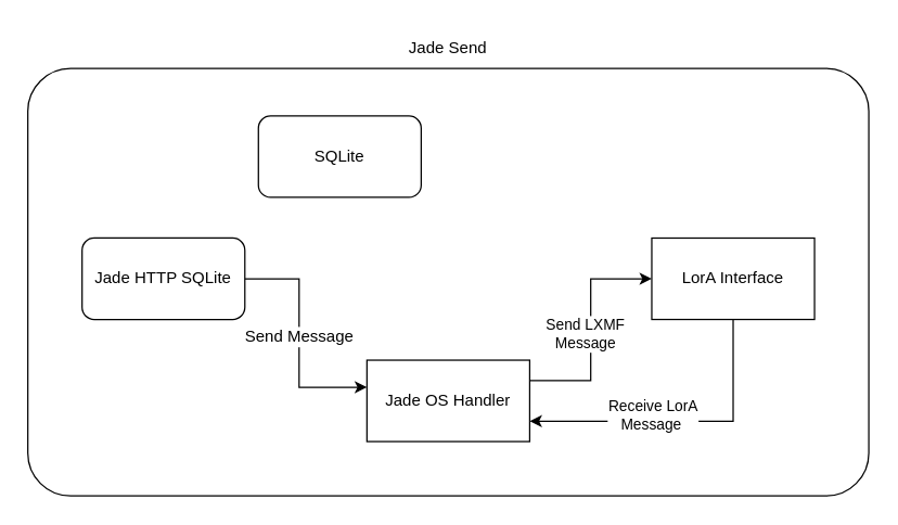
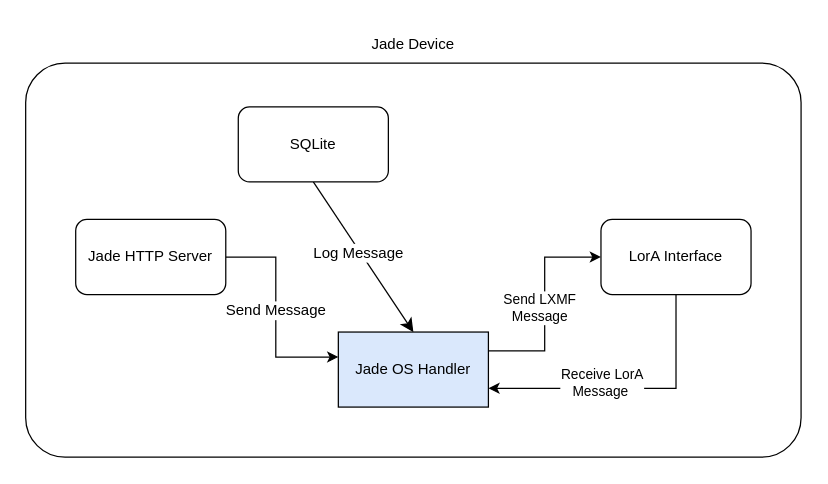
  <mxCell id="0" />
  <mxCell id="1" parent="0" />
  <mxCell id="2" value="" style="rounded=1;whiteSpace=wrap;html=1;arcSize=10;" vertex="1" parent="1"><mxGeometry x="20" y="50" width="620" height="315" as="geometry" /></mxCell>
+ <mxCell id="3" style="edgeStyle=none;curved=1;rounded=0;orthogonalLoop=1;jettySize=auto;html=1;entryX=0.5;entryY=0;entryDx=0;entryDy=0;fontSize=12;startSize=8;endSize=8;exitX=0.5;exitY=1;exitDx=0;exitDy=0;" edge="1" parent="1" source="14" target="7"><mxGeometry relative="1" as="geometry"><mxPoint x="330" y="145" as="sourcePoint" /></mxGeometry></mxCell>
+ <mxCell id="4" value="Log Message" style="edgeLabel;html=1;align=center;verticalAlign=middle;resizable=0;points=[];fontSize=12;" vertex="1" connectable="0" parent="3"><mxGeometry x="-0.064" y="-2" relative="1" as="geometry"><mxPoint as="offset" /></mxGeometry></mxCell>
  <mxCell id="5" style="edgeStyle=orthogonalEdgeStyle;rounded=0;orthogonalLoop=1;jettySize=auto;html=1;exitX=1;exitY=0.25;exitDx=0;exitDy=0;entryX=0;entryY=0.5;entryDx=0;entryDy=0;" edge="1" parent="1" source="7" target="12"><mxGeometry relative="1" as="geometry" /></mxCell>
  <mxCell id="6" value="&lt;div&gt;Send LXMF&lt;/div&gt;&lt;div&gt;Message&lt;/div&gt;" style="edgeLabel;html=1;align=center;verticalAlign=middle;resizable=0;points=[];" connectable="0" vertex="1" parent="5"><mxGeometry x="-0.047" y="-1" relative="1" as="geometry"><mxPoint x="-6" y="-1" as="offset" /></mxGeometry></mxCell>
- <mxCell id="7" value="Jade OS Handler" style="whiteSpace=wrap;html=1;" vertex="1" parent="1"><mxGeometry x="270" y="265" width="120" height="60" as="geometry" /></mxCell>
+ <mxCell id="7" value="Jade OS Handler" style="whiteSpace=wrap;html=1;fillColor=#dae8fc;" vertex="1" parent="1"><mxGeometry x="270" y="265" width="120" height="60" as="geometry" /></mxCell>
  <mxCell id="8" style="edgeStyle=orthogonalEdgeStyle;rounded=0;orthogonalLoop=1;jettySize=auto;html=1;exitX=1;exitY=0.5;exitDx=0;exitDy=0;entryX=0;entryY=0.5;entryDx=0;entryDy=0;" edge="1" parent="1" source="16"><mxGeometry relative="1" as="geometry"><mxPoint x="150" y="285" as="sourcePoint" /><mxPoint x="270" y="285" as="targetPoint" /><Array as="points"><mxPoint x="220" y="205" /><mxPoint x="220" y="285" /></Array></mxGeometry></mxCell>
  <mxCell id="9" value="Send Message" style="edgeLabel;html=1;align=center;verticalAlign=middle;resizable=0;points=[];fontSize=12;" vertex="1" connectable="0" parent="8"><mxGeometry x="-0.035" y="-1" relative="1" as="geometry"><mxPoint as="offset" /></mxGeometry></mxCell>
  <mxCell id="10" style="edgeStyle=orthogonalEdgeStyle;rounded=0;orthogonalLoop=1;jettySize=auto;html=1;exitX=0.5;exitY=1;exitDx=0;exitDy=0;entryX=1;entryY=0.75;entryDx=0;entryDy=0;" edge="1" parent="1" source="12" target="7"><mxGeometry relative="1" as="geometry"><Array as="points"><mxPoint x="540" y="310" /></Array></mxGeometry></mxCell>
  <mxCell id="11" value="&lt;div&gt;Receive LorA&lt;/div&gt;&lt;div&gt;Message&amp;nbsp;&lt;/div&gt;" style="edgeLabel;html=1;align=center;verticalAlign=middle;resizable=0;points=[];" connectable="0" vertex="1" parent="10"><mxGeometry x="0.006" y="1" relative="1" as="geometry"><mxPoint x="-22" y="-6" as="offset" /></mxGeometry></mxCell>
- <mxCell id="12" value="LorA Interface" style="whiteSpace=wrap;html=1;" vertex="1" parent="1"><mxGeometry x="480" y="175" width="120" height="60" as="geometry" /></mxCell>
- <mxCell id="13" value="Jade Send" style="text;html=1;align=center;verticalAlign=middle;whiteSpace=wrap;rounded=0;" vertex="1" parent="1"><mxGeometry x="270" y="20" width="120" height="30" as="geometry" /></mxCell>
+ <mxCell id="12" value="LorA Interface" style="whiteSpace=wrap;html=1;rounded=1;" vertex="1" parent="1"><mxGeometry x="480" y="175" width="120" height="60" as="geometry" /></mxCell>
+ <mxCell id="13" value="Jade Device" style="text;html=1;align=center;verticalAlign=middle;whiteSpace=wrap;rounded=0;" vertex="1" parent="1"><mxGeometry x="270" y="20" width="120" height="30" as="geometry" /></mxCell>
  <mxCell id="14" value="SQLite" style="rounded=1;whiteSpace=wrap;html=1;" vertex="1" parent="1"><mxGeometry x="190" y="85" width="120" height="60" as="geometry" /></mxCell>
  <mxCell id="15" style="edgeStyle=none;curved=1;rounded=0;orthogonalLoop=1;jettySize=auto;html=1;exitX=1;exitY=0;exitDx=0;exitDy=0;fontSize=12;startSize=8;endSize=8;" edge="1" parent="1"><mxGeometry relative="1" as="geometry"><mxPoint x="150" y="255" as="sourcePoint" /><mxPoint x="150" y="255" as="targetPoint" /></mxGeometry></mxCell>
- <mxCell id="16" value="Jade HTTP SQLite" style="rounded=1;whiteSpace=wrap;html=1;" vertex="1" parent="1"><mxGeometry x="60" y="175" width="120" height="60" as="geometry" /></mxCell>
+ <mxCell id="16" value="Jade HTTP Server" style="rounded=1;whiteSpace=wrap;html=1;" vertex="1" parent="1"><mxGeometry x="60" y="175" width="120" height="60" as="geometry" /></mxCell>
